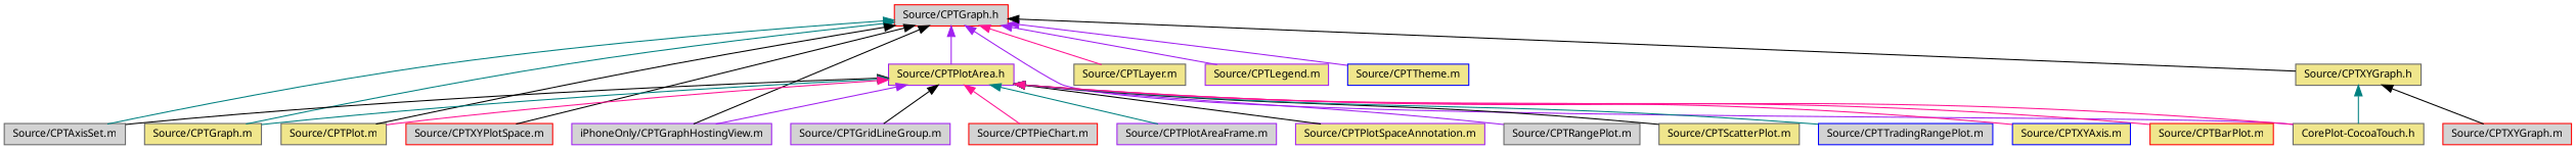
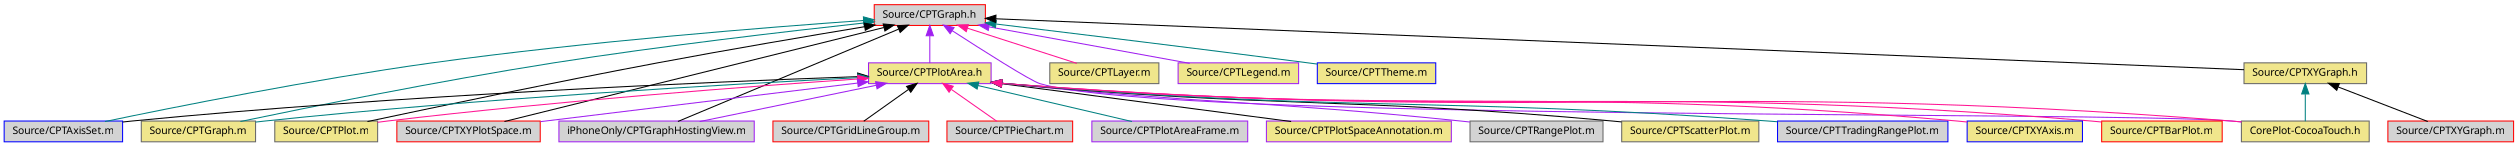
  digraph {
    node [color=gray40 fillcolor=khaki fontname="Lucinda Grande" fontsize=10 shape=record style=filled]
    edge [color=black dir=back fontname="Lucinda Grande" fontsize=10 labelfontname="Lucinda Grande" labelfontsize=10 style=solid]
    n1 [color=red fillcolor=lightgrey fontcolor=black height=0.2 label="Source/CPTGraph.h" width=0.4]
    n2 [height=0.2 label="CorePlot-CocoaTouch.h" width=0.4]
    n3 [color=purple height=0.2 label="Source/CPTPlotArea.h" width=0.4]
-   n4 [fillcolor=lightgrey height=0.2 label="Source/CPTAxisSet.m" width=0.4]
+   n4 [color=blue fillcolor=lightgrey height=0.2 label="Source/CPTAxisSet.m" width=0.4]
    n5 [height=0.2 label="Source/CPTGraph.m" width=0.4]
    n6 [height=0.2 label="Source/CPTPlot.m" width=0.4]
    n7 [color=red fillcolor=lightgrey height=0.2 label="Source/CPTXYPlotSpace.m" width=0.4]
    n8 [color=purple fillcolor=lightgrey height=0.2 label="iPhoneOnly/CPTGraphHostingView.m" width=0.4]
    n9 [height=0.2 label="Source/CPTLayer.m" width=0.4]
    n10 [color=purple height=0.2 label="Source/CPTLegend.m" width=0.4]
    n11 [color=blue height=0.2 label="Source/CPTTheme.m" width=0.4]
    n12 [height=0.2 label="Source/CPTXYGraph.h" width=0.4]
    n13 [color=red height=0.2 label="Source/CPTBarPlot.m" width=0.4]
-   n14 [color=purple fillcolor=lightgrey height=0.2 label="Source/CPTGridLineGroup.m" width=0.4]
+   n14 [color=red fillcolor=lightgrey height=0.2 label="Source/CPTGridLineGroup.m" width=0.4]
    n15 [color=red fillcolor=lightgrey height=0.2 label="Source/CPTPieChart.m" width=0.4]
    n16 [color=purple fillcolor=lightgrey height=0.2 label="Source/CPTPlotAreaFrame.m" width=0.4]
    n17 [color=purple height=0.2 label="Source/CPTPlotSpaceAnnotation.m" width=0.4]
    n18 [fillcolor=lightgrey height=0.2 label="Source/CPTRangePlot.m" width=0.4]
    n19 [height=0.2 label="Source/CPTScatterPlot.m" width=0.4]
    n20 [color=blue fillcolor=lightgrey height=0.2 label="Source/CPTTradingRangePlot.m" width=0.4]
    n21 [color=blue height=0.2 label="Source/CPTXYAxis.m" width=0.4]
    n22 [color=red fillcolor=lightgrey height=0.2 label="Source/CPTXYGraph.m" width=0.4]
    n1 -> n2 [color=purple]
    n1 -> n3 [color=purple]
    n1 -> n4 [color=teal]
    n1 -> n5 [color=teal]
    n1 -> n6
    n1 -> n7
    n1 -> n8
    n1 -> n9 [color=deeppink]
    n1 -> n10 [color=purple]
-   n1 -> n11 [color=purple]
+   n1 -> n11 [color=teal]
    n1 -> n12
    n3 -> n2 [color=deeppink]
    n3 -> n4
    n3 -> n5 [color=teal]
    n3 -> n6 [color=deeppink]
+   n3 -> n7 [color=purple]
    n3 -> n8 [color=purple]
    n3 -> n13 [color=deeppink]
    n3 -> n14
    n3 -> n15 [color=deeppink]
    n3 -> n16 [color=teal]
    n3 -> n17
    n3 -> n18 [color=purple]
    n3 -> n19
    n3 -> n20 [color=teal]
    n3 -> n21 [color=deeppink]
    n12 -> n2 [color=teal]
    n12 -> n22
  }
